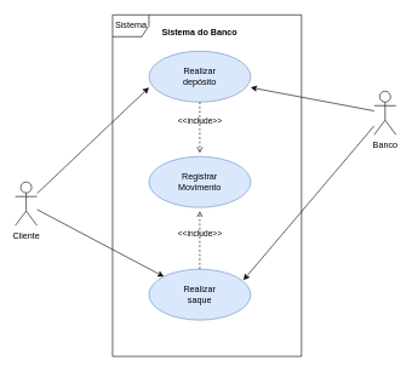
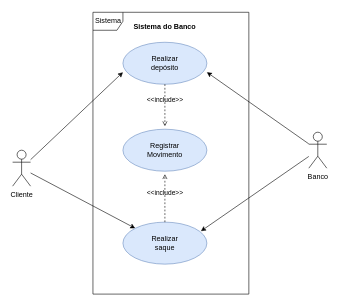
  <mxCell id="0" />
  <mxCell id="1" parent="0" />
  <mxCell id="2" style="edgeStyle=none;rounded=0;orthogonalLoop=1;jettySize=auto;html=1;entryX=0;entryY=0.714;entryDx=0;entryDy=0;entryPerimeter=0;" edge="1" parent="1" source="4" target="8"><mxGeometry relative="1" as="geometry" /></mxCell>
  <mxCell id="3" style="edgeStyle=none;rounded=0;orthogonalLoop=1;jettySize=auto;html=1;entryX=0;entryY=0;entryDx=0;entryDy=0;" edge="1" parent="1" source="4" target="10"><mxGeometry relative="1" as="geometry" /></mxCell>
  <mxCell id="4" value="Cliente&lt;br&gt;" style="shape=umlActor;verticalLabelPosition=bottom;verticalAlign=top;html=1;" vertex="1" parent="1"><mxGeometry x="20" y="250" width="30" height="60" as="geometry" /></mxCell>
  <mxCell id="5" style="edgeStyle=none;rounded=0;orthogonalLoop=1;jettySize=auto;html=1;entryX=1;entryY=0.714;entryDx=0;entryDy=0;entryPerimeter=0;" edge="1" parent="1" source="7" target="8"><mxGeometry relative="1" as="geometry" /></mxCell>
  <mxCell id="6" style="edgeStyle=none;rounded=0;orthogonalLoop=1;jettySize=auto;html=1;entryX=0.929;entryY=0.214;entryDx=0;entryDy=0;entryPerimeter=0;" edge="1" parent="1" source="7" target="10"><mxGeometry relative="1" as="geometry" /></mxCell>
- <mxCell id="7" value="Banco&lt;br&gt;" style="shape=umlActor;verticalLabelPosition=bottom;verticalAlign=top;html=1;" vertex="1" parent="1"><mxGeometry x="514" y="125" width="30" height="60" as="geometry" /></mxCell>
+ <mxCell id="7" value="Banco&lt;br&gt;" style="shape=umlActor;verticalLabelPosition=bottom;verticalAlign=top;html=1;" vertex="1" parent="1"><mxGeometry x="514" y="220" width="30" height="60" as="geometry" /></mxCell>
  <mxCell id="8" value="Realizar&lt;br&gt;depósito" style="ellipse;whiteSpace=wrap;html=1;fillColor=#dae8fc;strokeColor=#6c8ebf;" vertex="1" parent="1"><mxGeometry x="204" y="70" width="140" height="70" as="geometry" /></mxCell>
  <mxCell id="9" value="Registrar&lt;br&gt;Movimento" style="ellipse;whiteSpace=wrap;html=1;fillColor=#dae8fc;strokeColor=#6c8ebf;" vertex="1" parent="1"><mxGeometry x="204" y="215" width="140" height="70" as="geometry" /></mxCell>
  <mxCell id="10" value="Realizar&lt;br&gt;saque" style="ellipse;whiteSpace=wrap;html=1;fillColor=#dae8fc;strokeColor=#6c8ebf;" vertex="1" parent="1"><mxGeometry x="204" y="370" width="140" height="70" as="geometry" /></mxCell>
  <mxCell id="11" value="&amp;lt;&amp;lt;include&amp;gt;&amp;gt;" style="html=1;verticalAlign=bottom;labelBackgroundColor=none;endArrow=open;endFill=0;dashed=1;rounded=0;" edge="1" parent="1" source="8"><mxGeometry width="160" relative="1" as="geometry"><mxPoint x="274" y="140" as="sourcePoint" /><mxPoint x="274" y="210" as="targetPoint" /></mxGeometry></mxCell>
  <mxCell id="12" value="&amp;lt;&amp;lt;include&amp;gt;&amp;gt;" style="html=1;verticalAlign=bottom;labelBackgroundColor=none;endArrow=open;endFill=0;dashed=1;rounded=0;" edge="1" parent="1" source="10"><mxGeometry width="160" relative="1" as="geometry"><mxPoint x="274" y="210" as="sourcePoint" /><mxPoint x="274" y="290" as="targetPoint" /></mxGeometry></mxCell>
  <mxCell id="13" value="Sistema" style="shape=umlFrame;tabPosition=left;html=1;boundedLbl=1;labelInHeader=1;width=50;height=30;" vertex="1" parent="1"><mxGeometry x="154" y="20" width="260" height="470" as="geometry" /></mxCell>
  <mxCell id="14" value="Sistema do Banco" style="text;align=center;fontStyle=1" vertex="1" parent="13"><mxGeometry width="100" height="20" relative="1" as="geometry"><mxPoint x="70" y="10" as="offset" /></mxGeometry></mxCell>
